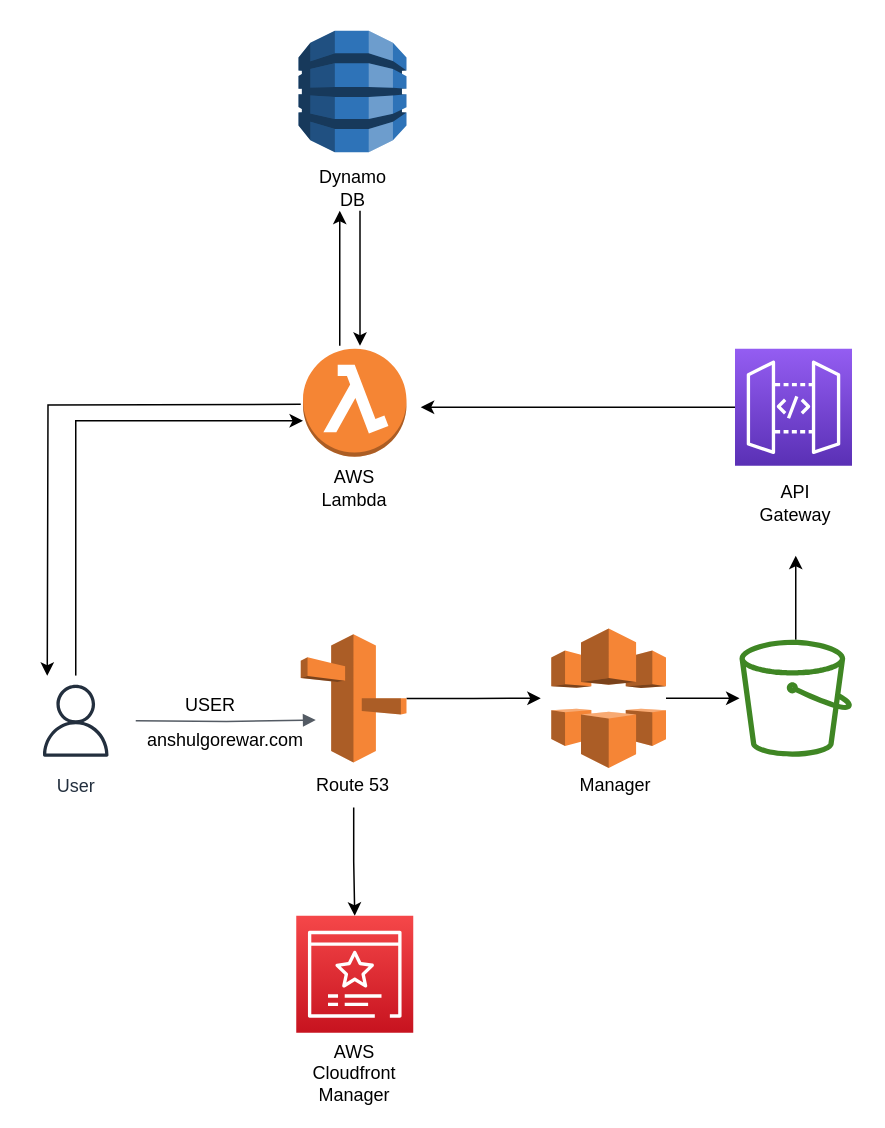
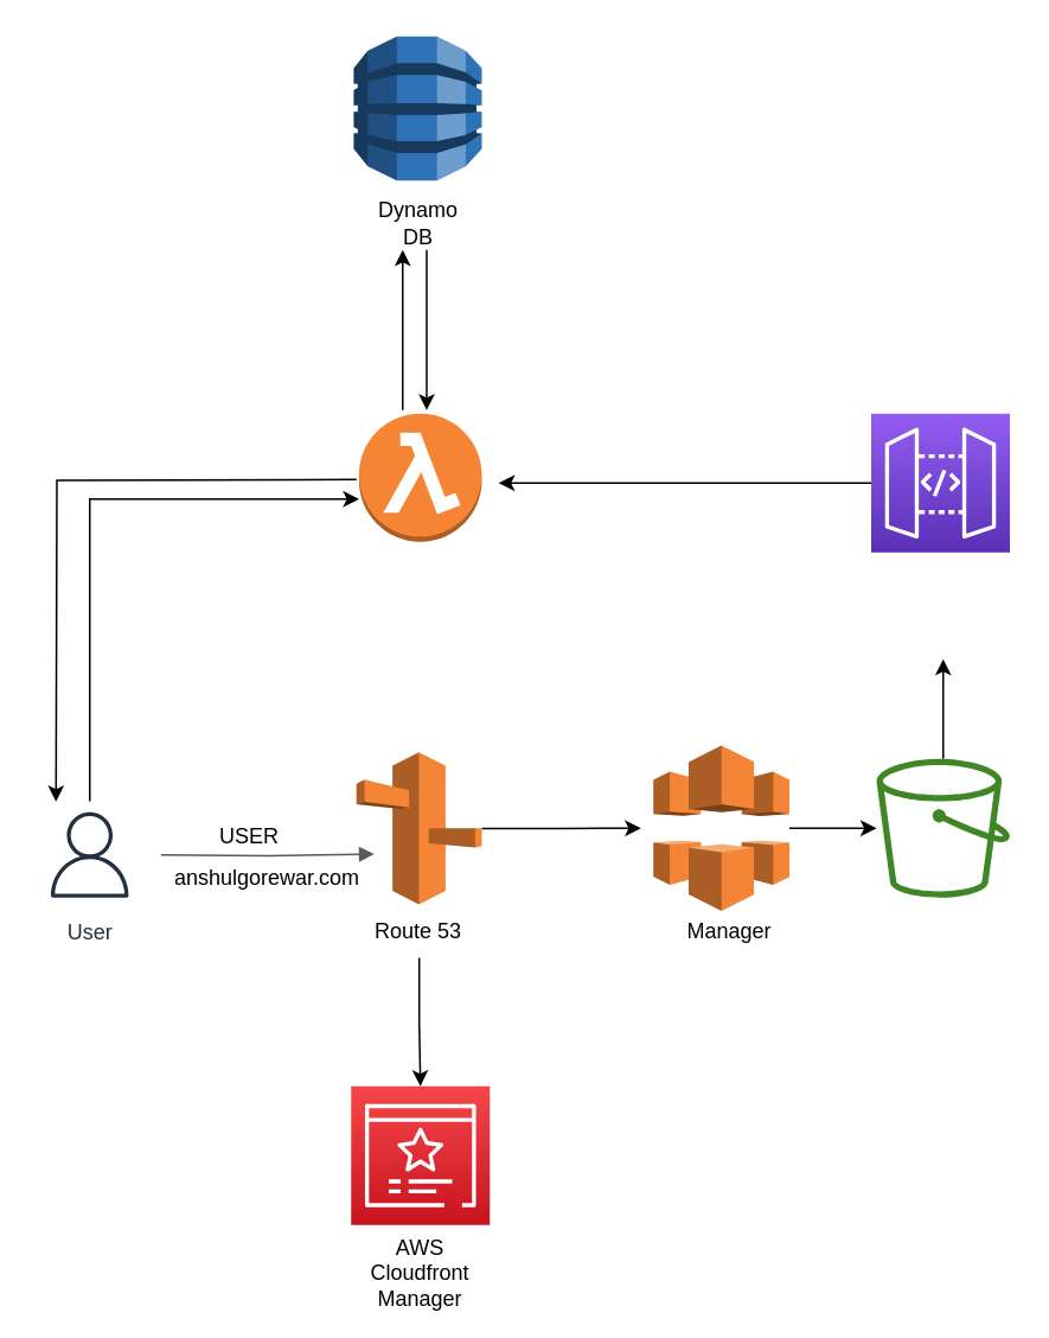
  <mxCell id="0" />
  <mxCell id="1" parent="0" />
  <mxCell id="2" style="edgeStyle=orthogonalEdgeStyle;rounded=0;orthogonalLoop=1;jettySize=auto;html=1;" edge="1" parent="1" source="3" target="21"><mxGeometry relative="1" as="geometry"><mxPoint x="50" y="440" as="sourcePoint" /><Array as="points"><mxPoint x="50" y="280" /></Array></mxGeometry></mxCell>
  <mxCell id="3" value="User" style="sketch=0;outlineConnect=0;fontColor=#232F3E;gradientColor=none;strokeColor=#232F3E;fillColor=#ffffff;dashed=0;verticalLabelPosition=bottom;verticalAlign=top;align=center;html=1;fontSize=12;fontStyle=0;aspect=fixed;shape=mxgraph.aws4.resourceIcon;resIcon=mxgraph.aws4.user;" vertex="1" parent="1"><mxGeometry x="20" y="450" width="60" height="60" as="geometry" /></mxCell>
  <mxCell id="4" value="" style="edgeStyle=orthogonalEdgeStyle;html=1;endArrow=block;elbow=vertical;startArrow=none;endFill=1;strokeColor=#545B64;rounded=0;" edge="1" parent="1"><mxGeometry width="100" relative="1" as="geometry"><mxPoint x="90" y="480" as="sourcePoint" /><mxPoint x="210" y="479.5" as="targetPoint" /></mxGeometry></mxCell>
  <mxCell id="5" value="USER" style="text;strokeColor=none;align=center;fillColor=none;html=1;verticalAlign=middle;whiteSpace=wrap;rounded=0;" vertex="1" parent="1"><mxGeometry x="120" y="460" width="40" height="20" as="geometry" /></mxCell>
  <mxCell id="6" value="anshulgorewar.com" style="text;strokeColor=none;align=center;fillColor=none;html=1;verticalAlign=middle;whiteSpace=wrap;rounded=0;" vertex="1" parent="1"><mxGeometry x="120" y="477.75" width="60" height="30" as="geometry" /></mxCell>
  <mxCell id="7" style="edgeStyle=orthogonalEdgeStyle;rounded=0;orthogonalLoop=1;jettySize=auto;html=1;" edge="1" parent="1" source="8"><mxGeometry relative="1" as="geometry"><mxPoint x="360" y="465" as="targetPoint" /></mxGeometry></mxCell>
  <mxCell id="8" value="" style="outlineConnect=0;dashed=0;verticalLabelPosition=bottom;verticalAlign=top;align=center;html=1;shape=mxgraph.aws3.route_53;fillColor=#F58536;gradientColor=none;" vertex="1" parent="1"><mxGeometry x="200" y="422.25" width="70.5" height="85.5" as="geometry" /></mxCell>
  <mxCell id="9" style="edgeStyle=orthogonalEdgeStyle;rounded=0;orthogonalLoop=1;jettySize=auto;html=1;" edge="1" parent="1" source="10" target="26"><mxGeometry relative="1" as="geometry"><mxPoint x="235.25" y="620" as="targetPoint" /></mxGeometry></mxCell>
  <mxCell id="10" value="Route 53" style="text;strokeColor=none;align=center;fillColor=none;html=1;verticalAlign=middle;whiteSpace=wrap;rounded=0;" vertex="1" parent="1"><mxGeometry x="205.25" y="507.75" width="60" height="30" as="geometry" /></mxCell>
  <mxCell id="11" style="edgeStyle=orthogonalEdgeStyle;rounded=0;orthogonalLoop=1;jettySize=auto;html=1;" edge="1" parent="1" source="12"><mxGeometry relative="1" as="geometry"><mxPoint x="280" y="271" as="targetPoint" /></mxGeometry></mxCell>
  <mxCell id="12" value="" style="sketch=0;points=[[0,0,0],[0.25,0,0],[0.5,0,0],[0.75,0,0],[1,0,0],[0,1,0],[0.25,1,0],[0.5,1,0],[0.75,1,0],[1,1,0],[0,0.25,0],[0,0.5,0],[0,0.75,0],[1,0.25,0],[1,0.5,0],[1,0.75,0]];outlineConnect=0;fontColor=#232F3E;gradientColor=#945DF2;gradientDirection=north;fillColor=#5A30B5;strokeColor=#ffffff;dashed=0;verticalLabelPosition=bottom;verticalAlign=top;align=center;html=1;fontSize=12;fontStyle=0;aspect=fixed;shape=mxgraph.aws4.resourceIcon;resIcon=mxgraph.aws4.api_gateway;" vertex="1" parent="1"><mxGeometry x="489.5" y="232" width="78" height="78" as="geometry" /></mxCell>
  <mxCell id="13" style="edgeStyle=orthogonalEdgeStyle;rounded=0;orthogonalLoop=1;jettySize=auto;html=1;" edge="1" parent="1" source="14" target="18"><mxGeometry relative="1" as="geometry"><mxPoint x="530" y="465" as="targetPoint" /></mxGeometry></mxCell>
  <mxCell id="14" value="" style="outlineConnect=0;dashed=0;verticalLabelPosition=bottom;verticalAlign=top;align=center;html=1;shape=mxgraph.aws3.cloudfront;fillColor=#F58536;gradientColor=none;" vertex="1" parent="1"><mxGeometry x="367" y="418.5" width="76.5" height="93" as="geometry" /></mxCell>
  <mxCell id="15" value="Manager" style="text;strokeColor=none;align=center;fillColor=none;html=1;verticalAlign=middle;whiteSpace=wrap;rounded=0;" vertex="1" parent="1"><mxGeometry x="380" y="507.75" width="60" height="30" as="geometry" /></mxCell>
- <mxCell id="16" value="API Gateway" style="text;strokeColor=none;align=center;fillColor=none;html=1;verticalAlign=middle;whiteSpace=wrap;rounded=0;" vertex="1" parent="1"><mxGeometry x="500" y="320" width="60" height="30" as="geometry" /></mxCell>
  <mxCell id="17" style="edgeStyle=orthogonalEdgeStyle;rounded=0;orthogonalLoop=1;jettySize=auto;html=1;" edge="1" parent="1" source="18"><mxGeometry relative="1" as="geometry"><mxPoint x="530" y="370" as="targetPoint" /></mxGeometry></mxCell>
  <mxCell id="18" value="" style="sketch=0;outlineConnect=0;fontColor=#232F3E;gradientColor=none;fillColor=#3F8624;strokeColor=none;dashed=0;verticalLabelPosition=bottom;verticalAlign=top;align=center;html=1;fontSize=12;fontStyle=0;aspect=fixed;pointerEvents=1;shape=mxgraph.aws4.bucket;" vertex="1" parent="1"><mxGeometry x="492.5" y="426" width="75" height="78" as="geometry" /></mxCell>
  <mxCell id="19" style="edgeStyle=orthogonalEdgeStyle;rounded=0;orthogonalLoop=1;jettySize=auto;html=1;exitX=0.355;exitY=-0.028;exitDx=0;exitDy=0;exitPerimeter=0;" edge="1" parent="1" source="21"><mxGeometry relative="1" as="geometry"><mxPoint x="226" y="140" as="targetPoint" /><mxPoint x="226" y="212" as="sourcePoint" /></mxGeometry></mxCell>
  <mxCell id="20" style="edgeStyle=orthogonalEdgeStyle;rounded=0;orthogonalLoop=1;jettySize=auto;html=1;" edge="1" parent="1"><mxGeometry relative="1" as="geometry"><mxPoint x="200" y="269" as="sourcePoint" /><mxPoint x="31" y="450" as="targetPoint" /></mxGeometry></mxCell>
  <mxCell id="21" value="" style="outlineConnect=0;dashed=0;verticalLabelPosition=bottom;verticalAlign=top;align=center;html=1;shape=mxgraph.aws3.lambda_function;fillColor=#F58534;gradientColor=none;" vertex="1" parent="1"><mxGeometry x="201.5" y="232" width="69" height="72" as="geometry" /></mxCell>
- <mxCell id="22" value="AWS Lambda" style="text;strokeColor=none;align=center;fillColor=none;html=1;verticalAlign=middle;whiteSpace=wrap;rounded=0;" vertex="1" parent="1"><mxGeometry x="206" y="310" width="60" height="30" as="geometry" /></mxCell>
  <mxCell id="23" value="" style="outlineConnect=0;dashed=0;verticalLabelPosition=bottom;verticalAlign=top;align=center;html=1;shape=mxgraph.aws3.dynamo_db;fillColor=#2E73B8;gradientColor=none;" vertex="1" parent="1"><mxGeometry x="198.5" y="20" width="72" height="81" as="geometry" /></mxCell>
  <mxCell id="24" style="edgeStyle=orthogonalEdgeStyle;rounded=0;orthogonalLoop=1;jettySize=auto;html=1;" edge="1" parent="1"><mxGeometry relative="1" as="geometry"><mxPoint x="239.5" y="230" as="targetPoint" /><mxPoint x="239.5" y="140" as="sourcePoint" /></mxGeometry></mxCell>
  <mxCell id="25" value="Dynamo DB" style="text;strokeColor=none;align=center;fillColor=none;html=1;verticalAlign=middle;whiteSpace=wrap;rounded=0;" vertex="1" parent="1"><mxGeometry x="204.5" y="110" width="60" height="30" as="geometry" /></mxCell>
  <mxCell id="26" value="" style="sketch=0;points=[[0,0,0],[0.25,0,0],[0.5,0,0],[0.75,0,0],[1,0,0],[0,1,0],[0.25,1,0],[0.5,1,0],[0.75,1,0],[1,1,0],[0,0.25,0],[0,0.5,0],[0,0.75,0],[1,0.25,0],[1,0.5,0],[1,0.75,0]];outlineConnect=0;fontColor=#232F3E;gradientColor=#F54749;gradientDirection=north;fillColor=#C7131F;strokeColor=#ffffff;dashed=0;verticalLabelPosition=bottom;verticalAlign=top;align=center;html=1;fontSize=12;fontStyle=0;aspect=fixed;shape=mxgraph.aws4.resourceIcon;resIcon=mxgraph.aws4.certificate_manager_3;" vertex="1" parent="1"><mxGeometry x="197" y="610" width="78" height="78" as="geometry" /></mxCell>
  <mxCell id="27" value="AWS Cloudfront Manager" style="text;strokeColor=none;align=center;fillColor=none;html=1;verticalAlign=middle;whiteSpace=wrap;rounded=0;" vertex="1" parent="1"><mxGeometry x="206" y="700" width="60" height="30" as="geometry" /></mxCell>
